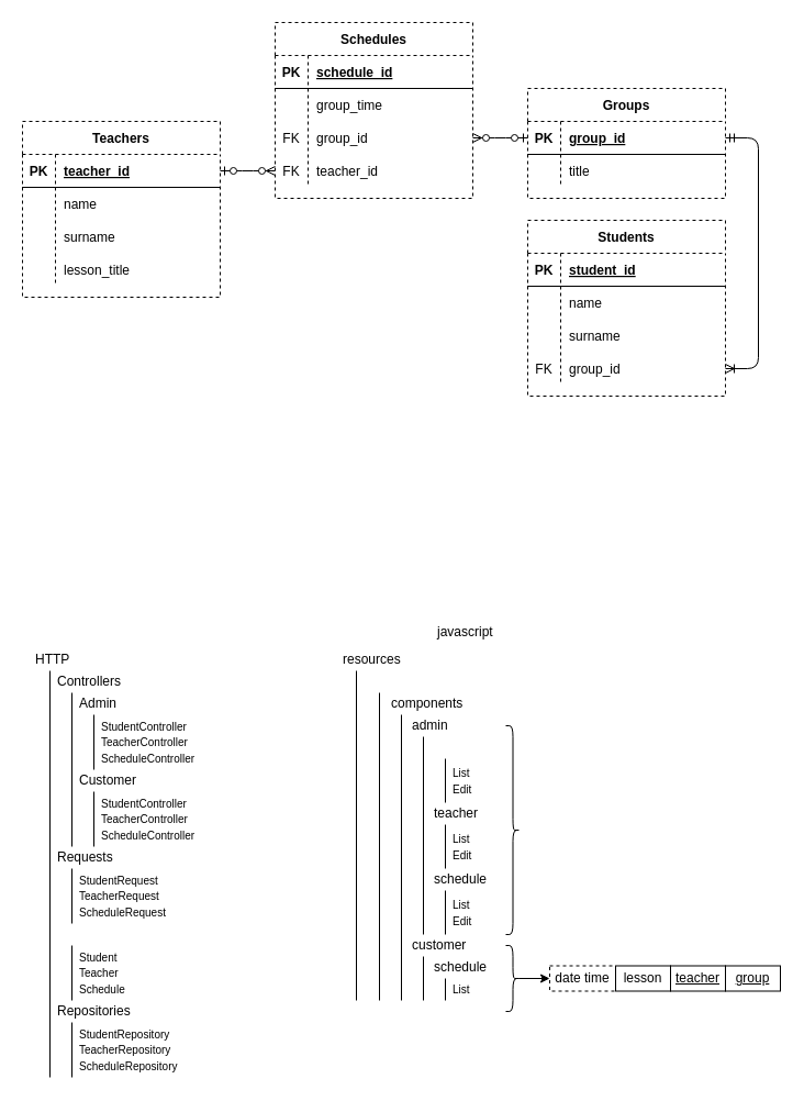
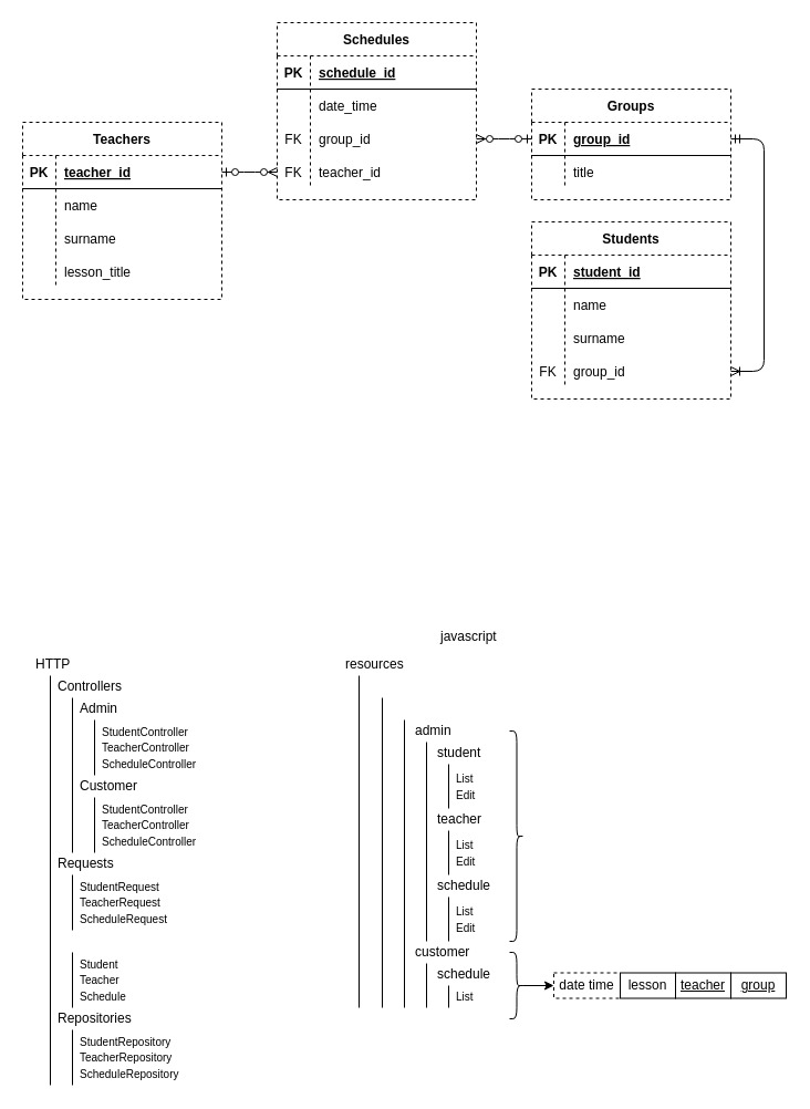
  <mxCell id="0" />
  <mxCell id="1" parent="0" />
  <mxCell id="2" value="HTTP" style="text;html=1;align=left;verticalAlign=middle;resizable=0;points=[];autosize=1;" vertex="1" parent="1"><mxGeometry x="30" y="590" width="50" height="20" as="geometry" /></mxCell>
  <mxCell id="3" value="&lt;div&gt;&lt;span&gt;Controllers&lt;/span&gt;&lt;/div&gt;" style="text;html=1;align=left;verticalAlign=middle;resizable=0;points=[];autosize=1;" vertex="1" parent="1"><mxGeometry x="50" y="610" width="70" height="20" as="geometry" /></mxCell>
  <mxCell id="4" value="Admin" style="text;html=1;align=left;verticalAlign=middle;resizable=0;points=[];autosize=1;" vertex="1" parent="1"><mxGeometry x="70" y="630" width="50" height="20" as="geometry" /></mxCell>
  <mxCell id="5" value="&lt;span style=&quot;font-size: 10px&quot;&gt;StudentController&lt;br&gt;TeacherController&lt;br&gt;ScheduleController&lt;/span&gt;" style="text;html=1;align=left;verticalAlign=middle;resizable=0;points=[];autosize=1;" vertex="1" parent="1"><mxGeometry x="90" y="650" width="100" height="50" as="geometry" /></mxCell>
  <mxCell id="6" value="" style="line;strokeWidth=1;direction=south;html=1;" vertex="1" parent="1"><mxGeometry x="40" y="610" width="10" height="370" as="geometry" /></mxCell>
  <mxCell id="7" value="" style="line;strokeWidth=1;direction=south;html=1;" vertex="1" parent="1"><mxGeometry x="60" y="630" width="10" height="140" as="geometry" /></mxCell>
  <mxCell id="8" value="Customer" style="text;html=1;align=left;verticalAlign=middle;resizable=0;points=[];autosize=1;" vertex="1" parent="1"><mxGeometry x="70" y="700" width="70" height="20" as="geometry" /></mxCell>
  <mxCell id="9" value="&lt;div&gt;&lt;span&gt;Requests&lt;/span&gt;&lt;/div&gt;" style="text;html=1;align=left;verticalAlign=middle;resizable=0;points=[];autosize=1;" vertex="1" parent="1"><mxGeometry x="50" y="770" width="70" height="20" as="geometry" /></mxCell>
  <mxCell id="10" value="" style="line;strokeWidth=1;direction=south;html=1;" vertex="1" parent="1"><mxGeometry x="80" y="650" width="10" height="50" as="geometry" /></mxCell>
  <mxCell id="11" value="" style="line;strokeWidth=1;direction=south;html=1;" vertex="1" parent="1"><mxGeometry x="80" y="720" width="10" height="50" as="geometry" /></mxCell>
  <mxCell id="12" value="&lt;font style=&quot;font-size: 10px&quot;&gt;StudentRequest&lt;br&gt;TeacherRequest&lt;br&gt;ScheduleRequest&lt;/font&gt;" style="text;html=1;align=left;verticalAlign=middle;resizable=0;points=[];autosize=1;" vertex="1" parent="1"><mxGeometry x="70" y="790" width="90" height="50" as="geometry" /></mxCell>
  <mxCell id="13" value="" style="line;strokeWidth=1;direction=south;html=1;" vertex="1" parent="1"><mxGeometry x="60" y="790" width="10" height="50" as="geometry" /></mxCell>
  <mxCell id="14" value="&lt;font style=&quot;font-size: 10px&quot;&gt;Student&lt;br&gt;Teacher&lt;br&gt;Schedule&lt;br&gt;&lt;/font&gt;" style="text;html=1;align=left;verticalAlign=middle;resizable=0;points=[];autosize=1;" vertex="1" parent="1"><mxGeometry x="70" y="860" width="60" height="50" as="geometry" /></mxCell>
  <mxCell id="15" value="" style="line;strokeWidth=1;direction=south;html=1;" vertex="1" parent="1"><mxGeometry x="60" y="860" width="10" height="50" as="geometry" /></mxCell>
  <mxCell id="16" value="&lt;div&gt;&lt;span&gt;Repositories&lt;/span&gt;&lt;/div&gt;" style="text;html=1;align=left;verticalAlign=middle;resizable=0;points=[];autosize=1;" vertex="1" parent="1"><mxGeometry x="50" y="910" width="80" height="20" as="geometry" /></mxCell>
  <mxCell id="17" value="" style="line;strokeWidth=1;direction=south;html=1;" vertex="1" parent="1"><mxGeometry x="60" y="930" width="10" height="50" as="geometry" /></mxCell>
  <mxCell id="18" value="&lt;font style=&quot;font-size: 10px&quot;&gt;StudentRepository&lt;br&gt;TeacherRepository&lt;br&gt;ScheduleRepository&lt;/font&gt;" style="text;html=1;align=left;verticalAlign=middle;resizable=0;points=[];autosize=1;" vertex="1" parent="1"><mxGeometry x="70" y="930" width="110" height="50" as="geometry" /></mxCell>
  <mxCell id="19" value="resources" style="text;html=1;align=left;verticalAlign=middle;resizable=0;points=[];autosize=1;" vertex="1" parent="1"><mxGeometry x="310" y="590" width="70" height="20" as="geometry" /></mxCell>
  <mxCell id="20" value="" style="line;strokeWidth=1;direction=south;html=1;" vertex="1" parent="1"><mxGeometry x="319" y="610" width="10" height="300" as="geometry" /></mxCell>
  <mxCell id="21" value="&lt;div&gt;&lt;span&gt;javascript&lt;/span&gt;&lt;/div&gt;" style="text;html=1;align=left;verticalAlign=middle;resizable=0;points=[];autosize=1;" vertex="1" parent="1"><mxGeometry x="396" y="565" width="70" height="20" as="geometry" /></mxCell>
  <mxCell id="22" value="" style="line;strokeWidth=1;direction=south;html=1;" vertex="1" parent="1"><mxGeometry x="340" y="630" width="10" height="280" as="geometry" /></mxCell>
- <mxCell id="23" value="&lt;div&gt;&lt;span&gt;components&lt;/span&gt;&lt;/div&gt;" style="text;html=1;align=left;verticalAlign=middle;resizable=0;points=[];autosize=1;" vertex="1" parent="1"><mxGeometry x="354" y="630" width="80" height="20" as="geometry" /></mxCell>
  <mxCell id="24" value="" style="line;strokeWidth=1;direction=south;html=1;" vertex="1" parent="1"><mxGeometry x="360" y="650" width="10" height="260" as="geometry" /></mxCell>
  <mxCell id="25" value="&lt;div&gt;&lt;span&gt;admin&lt;/span&gt;&lt;/div&gt;" style="text;html=1;align=left;verticalAlign=middle;resizable=0;points=[];autosize=1;" vertex="1" parent="1"><mxGeometry x="373" y="650" width="50" height="20" as="geometry" /></mxCell>
  <mxCell id="26" value="" style="line;strokeWidth=1;direction=south;html=1;" vertex="1" parent="1"><mxGeometry x="380" y="670" width="10" height="180" as="geometry" /></mxCell>
+ <mxCell id="27" value="&lt;div&gt;&lt;span&gt;student&lt;/span&gt;&lt;/div&gt;" style="text;html=1;align=left;verticalAlign=middle;resizable=0;points=[];autosize=1;" vertex="1" parent="1"><mxGeometry x="393" y="670" width="50" height="20" as="geometry" /></mxCell>
  <mxCell id="28" value="" style="line;strokeWidth=1;direction=south;html=1;" vertex="1" parent="1"><mxGeometry x="400" y="690" width="10" height="40" as="geometry" /></mxCell>
  <mxCell id="29" value="&lt;font style=&quot;font-size: 10px&quot;&gt;List&lt;br&gt;Edit&lt;/font&gt;" style="text;html=1;align=left;verticalAlign=middle;resizable=0;points=[];autosize=1;" vertex="1" parent="1"><mxGeometry x="410" y="690" width="30" height="40" as="geometry" /></mxCell>
  <mxCell id="30" value="&lt;div&gt;&lt;span&gt;teacher&lt;/span&gt;&lt;/div&gt;" style="text;html=1;align=left;verticalAlign=middle;resizable=0;points=[];autosize=1;" vertex="1" parent="1"><mxGeometry x="393" y="730" width="60" height="20" as="geometry" /></mxCell>
  <mxCell id="31" value="" style="line;strokeWidth=1;direction=south;html=1;" vertex="1" parent="1"><mxGeometry x="400" y="750" width="10" height="40" as="geometry" /></mxCell>
  <mxCell id="32" value="&lt;font style=&quot;font-size: 10px&quot;&gt;List&lt;br&gt;Edit&lt;/font&gt;" style="text;html=1;align=left;verticalAlign=middle;resizable=0;points=[];autosize=1;" vertex="1" parent="1"><mxGeometry x="410" y="750" width="30" height="40" as="geometry" /></mxCell>
  <mxCell id="33" value="&lt;div&gt;&lt;span&gt;schedule&lt;/span&gt;&lt;/div&gt;" style="text;html=1;align=left;verticalAlign=middle;resizable=0;points=[];autosize=1;" vertex="1" parent="1"><mxGeometry x="393" y="790" width="60" height="20" as="geometry" /></mxCell>
  <mxCell id="34" value="" style="line;strokeWidth=1;direction=south;html=1;" vertex="1" parent="1"><mxGeometry x="400" y="810" width="10" height="40" as="geometry" /></mxCell>
  <mxCell id="35" value="&lt;font style=&quot;font-size: 10px&quot;&gt;List&lt;br&gt;Edit&lt;/font&gt;" style="text;html=1;align=left;verticalAlign=middle;resizable=0;points=[];autosize=1;" vertex="1" parent="1"><mxGeometry x="410" y="810" width="30" height="40" as="geometry" /></mxCell>
  <mxCell id="36" value="&lt;div&gt;&lt;span&gt;customer&lt;/span&gt;&lt;/div&gt;" style="text;html=1;align=left;verticalAlign=middle;resizable=0;points=[];autosize=1;" vertex="1" parent="1"><mxGeometry x="373" y="850" width="60" height="20" as="geometry" /></mxCell>
  <mxCell id="37" value="&lt;div&gt;&lt;span&gt;schedule&lt;/span&gt;&lt;/div&gt;" style="text;html=1;align=left;verticalAlign=middle;resizable=0;points=[];autosize=1;" vertex="1" parent="1"><mxGeometry x="393" y="870" width="60" height="20" as="geometry" /></mxCell>
  <mxCell id="38" value="" style="line;strokeWidth=1;direction=south;html=1;" vertex="1" parent="1"><mxGeometry x="400" y="890" width="10" height="20" as="geometry" /></mxCell>
  <mxCell id="39" value="&lt;span style=&quot;font-size: 10px&quot;&gt;List&lt;/span&gt;" style="text;html=1;align=left;verticalAlign=middle;resizable=0;points=[];autosize=1;" vertex="1" parent="1"><mxGeometry x="410" y="890" width="30" height="20" as="geometry" /></mxCell>
  <mxCell id="40" value="" style="line;strokeWidth=1;direction=south;html=1;" vertex="1" parent="1"><mxGeometry x="380" y="870" width="10" height="40" as="geometry" /></mxCell>
  <mxCell id="41" value="&lt;span style=&quot;font-size: 10px&quot;&gt;StudentController&lt;br&gt;TeacherController&lt;br&gt;ScheduleController&lt;/span&gt;" style="text;html=1;align=left;verticalAlign=middle;resizable=0;points=[];autosize=1;" vertex="1" parent="1"><mxGeometry x="90" y="720" width="100" height="50" as="geometry" /></mxCell>
  <mxCell id="42" value="" style="shape=curlyBracket;whiteSpace=wrap;html=1;rounded=1;strokeWidth=1;size=0.5;rotation=-180;" vertex="1" parent="1"><mxGeometry x="460" y="660" width="13" height="190" as="geometry" /></mxCell>
  <mxCell id="43" style="edgeStyle=orthogonalEdgeStyle;rounded=0;orthogonalLoop=1;jettySize=auto;html=1;exitX=0.1;exitY=0.5;exitDx=0;exitDy=0;exitPerimeter=0;entryX=0;entryY=0.5;entryDx=0;entryDy=0;" edge="1" parent="1" source="44" target="45"><mxGeometry relative="1" as="geometry"><mxPoint x="500.2" y="890.808" as="targetPoint" /></mxGeometry></mxCell>
  <mxCell id="44" value="" style="shape=curlyBracket;whiteSpace=wrap;html=1;rounded=1;strokeWidth=1;size=0.5;rotation=-180;" vertex="1" parent="1"><mxGeometry x="460" y="860" width="13" height="60" as="geometry" /></mxCell>
  <mxCell id="45" value="date time" style="rounded=0;whiteSpace=wrap;html=1;strokeWidth=1;dashed=1;" vertex="1" parent="1"><mxGeometry x="500" y="878.5" width="60" height="23" as="geometry" /></mxCell>
  <mxCell id="46" value="lesson" style="rounded=0;whiteSpace=wrap;html=1;strokeWidth=1;" vertex="1" parent="1"><mxGeometry x="560" y="878.5" width="50" height="23" as="geometry" /></mxCell>
  <mxCell id="47" value="&lt;u&gt;teacher&lt;/u&gt;" style="rounded=0;whiteSpace=wrap;html=1;strokeWidth=1;" vertex="1" parent="1"><mxGeometry x="610" y="878.5" width="50" height="23" as="geometry" /></mxCell>
  <mxCell id="48" value="&lt;u&gt;group&lt;/u&gt;" style="rounded=0;whiteSpace=wrap;html=1;strokeWidth=1;" vertex="1" parent="1"><mxGeometry x="660" y="878.5" width="50" height="23" as="geometry" /></mxCell>
  <mxCell id="49" value="Teachers" style="shape=table;startSize=30;container=1;collapsible=1;childLayout=tableLayout;fixedRows=1;rowLines=0;fontStyle=1;align=center;resizeLast=1;dashed=1;strokeWidth=1;" vertex="1" parent="1"><mxGeometry x="20" y="110" width="180" height="160" as="geometry" /></mxCell>
  <mxCell id="50" value="" style="shape=partialRectangle;collapsible=0;dropTarget=0;pointerEvents=0;fillColor=none;top=0;left=0;bottom=1;right=0;points=[[0,0.5],[1,0.5]];portConstraint=eastwest;" vertex="1" parent="49"><mxGeometry y="30" width="180" height="30" as="geometry" /></mxCell>
  <mxCell id="51" value="PK" style="shape=partialRectangle;connectable=0;fillColor=none;top=0;left=0;bottom=0;right=0;fontStyle=1;overflow=hidden;" vertex="1" parent="50"><mxGeometry width="30" height="30" as="geometry" /></mxCell>
  <mxCell id="52" value="teacher_id" style="shape=partialRectangle;connectable=0;fillColor=none;top=0;left=0;bottom=0;right=0;align=left;spacingLeft=6;fontStyle=5;overflow=hidden;" vertex="1" parent="50"><mxGeometry x="30" width="150" height="30" as="geometry" /></mxCell>
  <mxCell id="53" value="" style="shape=partialRectangle;collapsible=0;dropTarget=0;pointerEvents=0;fillColor=none;top=0;left=0;bottom=0;right=0;points=[[0,0.5],[1,0.5]];portConstraint=eastwest;" vertex="1" parent="49"><mxGeometry y="60" width="180" height="30" as="geometry" /></mxCell>
  <mxCell id="54" value="" style="shape=partialRectangle;connectable=0;fillColor=none;top=0;left=0;bottom=0;right=0;editable=1;overflow=hidden;" vertex="1" parent="53"><mxGeometry width="30" height="30" as="geometry" /></mxCell>
  <mxCell id="55" value="name" style="shape=partialRectangle;connectable=0;fillColor=none;top=0;left=0;bottom=0;right=0;align=left;spacingLeft=6;overflow=hidden;" vertex="1" parent="53"><mxGeometry x="30" width="150" height="30" as="geometry" /></mxCell>
  <mxCell id="56" value="" style="shape=partialRectangle;collapsible=0;dropTarget=0;pointerEvents=0;fillColor=none;top=0;left=0;bottom=0;right=0;points=[[0,0.5],[1,0.5]];portConstraint=eastwest;" vertex="1" parent="49"><mxGeometry y="90" width="180" height="30" as="geometry" /></mxCell>
  <mxCell id="57" value="" style="shape=partialRectangle;connectable=0;fillColor=none;top=0;left=0;bottom=0;right=0;editable=1;overflow=hidden;" vertex="1" parent="56"><mxGeometry width="30" height="30" as="geometry" /></mxCell>
  <mxCell id="58" value="surname" style="shape=partialRectangle;connectable=0;fillColor=none;top=0;left=0;bottom=0;right=0;align=left;spacingLeft=6;overflow=hidden;" vertex="1" parent="56"><mxGeometry x="30" width="150" height="30" as="geometry" /></mxCell>
  <mxCell id="59" value="" style="shape=partialRectangle;collapsible=0;dropTarget=0;pointerEvents=0;fillColor=none;top=0;left=0;bottom=0;right=0;points=[[0,0.5],[1,0.5]];portConstraint=eastwest;" vertex="1" parent="49"><mxGeometry y="120" width="180" height="30" as="geometry" /></mxCell>
  <mxCell id="60" value="" style="shape=partialRectangle;connectable=0;fillColor=none;top=0;left=0;bottom=0;right=0;editable=1;overflow=hidden;" vertex="1" parent="59"><mxGeometry width="30" height="30" as="geometry" /></mxCell>
  <mxCell id="61" value="lesson_title" style="shape=partialRectangle;connectable=0;fillColor=none;top=0;left=0;bottom=0;right=0;align=left;spacingLeft=6;overflow=hidden;" vertex="1" parent="59"><mxGeometry x="30" width="150" height="30" as="geometry" /></mxCell>
  <mxCell id="62" value="Students" style="shape=table;startSize=30;container=1;collapsible=1;childLayout=tableLayout;fixedRows=1;rowLines=0;fontStyle=1;align=center;resizeLast=1;dashed=1;strokeWidth=1;" vertex="1" parent="1"><mxGeometry x="480" y="200" width="180" height="160" as="geometry" /></mxCell>
  <mxCell id="63" value="" style="shape=partialRectangle;collapsible=0;dropTarget=0;pointerEvents=0;fillColor=none;top=0;left=0;bottom=1;right=0;points=[[0,0.5],[1,0.5]];portConstraint=eastwest;" vertex="1" parent="62"><mxGeometry y="30" width="180" height="30" as="geometry" /></mxCell>
  <mxCell id="64" value="PK" style="shape=partialRectangle;connectable=0;fillColor=none;top=0;left=0;bottom=0;right=0;fontStyle=1;overflow=hidden;" vertex="1" parent="63"><mxGeometry width="30" height="30" as="geometry" /></mxCell>
  <mxCell id="65" value="student_id" style="shape=partialRectangle;connectable=0;fillColor=none;top=0;left=0;bottom=0;right=0;align=left;spacingLeft=6;fontStyle=5;overflow=hidden;" vertex="1" parent="63"><mxGeometry x="30" width="150" height="30" as="geometry" /></mxCell>
  <mxCell id="66" value="" style="shape=partialRectangle;collapsible=0;dropTarget=0;pointerEvents=0;fillColor=none;top=0;left=0;bottom=0;right=0;points=[[0,0.5],[1,0.5]];portConstraint=eastwest;" vertex="1" parent="62"><mxGeometry y="60" width="180" height="30" as="geometry" /></mxCell>
  <mxCell id="67" value="" style="shape=partialRectangle;connectable=0;fillColor=none;top=0;left=0;bottom=0;right=0;editable=1;overflow=hidden;" vertex="1" parent="66"><mxGeometry width="30" height="30" as="geometry" /></mxCell>
  <mxCell id="68" value="name" style="shape=partialRectangle;connectable=0;fillColor=none;top=0;left=0;bottom=0;right=0;align=left;spacingLeft=6;overflow=hidden;" vertex="1" parent="66"><mxGeometry x="30" width="150" height="30" as="geometry" /></mxCell>
  <mxCell id="69" value="" style="shape=partialRectangle;collapsible=0;dropTarget=0;pointerEvents=0;fillColor=none;top=0;left=0;bottom=0;right=0;points=[[0,0.5],[1,0.5]];portConstraint=eastwest;" vertex="1" parent="62"><mxGeometry y="90" width="180" height="30" as="geometry" /></mxCell>
  <mxCell id="70" value="" style="shape=partialRectangle;connectable=0;fillColor=none;top=0;left=0;bottom=0;right=0;editable=1;overflow=hidden;" vertex="1" parent="69"><mxGeometry width="30" height="30" as="geometry" /></mxCell>
  <mxCell id="71" value="surname" style="shape=partialRectangle;connectable=0;fillColor=none;top=0;left=0;bottom=0;right=0;align=left;spacingLeft=6;overflow=hidden;" vertex="1" parent="69"><mxGeometry x="30" width="150" height="30" as="geometry" /></mxCell>
  <mxCell id="72" value="" style="shape=partialRectangle;collapsible=0;dropTarget=0;pointerEvents=0;fillColor=none;top=0;left=0;bottom=0;right=0;points=[[0,0.5],[1,0.5]];portConstraint=eastwest;" vertex="1" parent="62"><mxGeometry y="120" width="180" height="30" as="geometry" /></mxCell>
  <mxCell id="73" value="FK" style="shape=partialRectangle;connectable=0;fillColor=none;top=0;left=0;bottom=0;right=0;editable=1;overflow=hidden;" vertex="1" parent="72"><mxGeometry width="30" height="30" as="geometry" /></mxCell>
  <mxCell id="74" value="group_id" style="shape=partialRectangle;connectable=0;fillColor=none;top=0;left=0;bottom=0;right=0;align=left;spacingLeft=6;overflow=hidden;" vertex="1" parent="72"><mxGeometry x="30" width="150" height="30" as="geometry" /></mxCell>
  <mxCell id="75" value="Schedules" style="shape=table;startSize=30;container=1;collapsible=1;childLayout=tableLayout;fixedRows=1;rowLines=0;fontStyle=1;align=center;resizeLast=1;dashed=1;strokeWidth=1;" vertex="1" parent="1"><mxGeometry x="250" y="20" width="180" height="160" as="geometry" /></mxCell>
  <mxCell id="76" value="" style="shape=partialRectangle;collapsible=0;dropTarget=0;pointerEvents=0;fillColor=none;top=0;left=0;bottom=1;right=0;points=[[0,0.5],[1,0.5]];portConstraint=eastwest;" vertex="1" parent="75"><mxGeometry y="30" width="180" height="30" as="geometry" /></mxCell>
  <mxCell id="77" value="PK" style="shape=partialRectangle;connectable=0;fillColor=none;top=0;left=0;bottom=0;right=0;fontStyle=1;overflow=hidden;" vertex="1" parent="76"><mxGeometry width="30" height="30" as="geometry" /></mxCell>
  <mxCell id="78" value="schedule_id" style="shape=partialRectangle;connectable=0;fillColor=none;top=0;left=0;bottom=0;right=0;align=left;spacingLeft=6;fontStyle=5;overflow=hidden;" vertex="1" parent="76"><mxGeometry x="30" width="150" height="30" as="geometry" /></mxCell>
  <mxCell id="79" value="" style="shape=partialRectangle;collapsible=0;dropTarget=0;pointerEvents=0;fillColor=none;top=0;left=0;bottom=0;right=0;points=[[0,0.5],[1,0.5]];portConstraint=eastwest;" vertex="1" parent="75"><mxGeometry y="60" width="180" height="30" as="geometry" /></mxCell>
  <mxCell id="80" value="" style="shape=partialRectangle;connectable=0;fillColor=none;top=0;left=0;bottom=0;right=0;editable=1;overflow=hidden;" vertex="1" parent="79"><mxGeometry width="30" height="30" as="geometry" /></mxCell>
- <mxCell id="81" value="group_time" style="shape=partialRectangle;connectable=0;fillColor=none;top=0;left=0;bottom=0;right=0;align=left;spacingLeft=6;overflow=hidden;" vertex="1" parent="79"><mxGeometry x="30" width="150" height="30" as="geometry" /></mxCell>
+ <mxCell id="81" value="date_time" style="shape=partialRectangle;connectable=0;fillColor=none;top=0;left=0;bottom=0;right=0;align=left;spacingLeft=6;overflow=hidden;" vertex="1" parent="79"><mxGeometry x="30" width="150" height="30" as="geometry" /></mxCell>
  <mxCell id="82" value="" style="shape=partialRectangle;collapsible=0;dropTarget=0;pointerEvents=0;fillColor=none;top=0;left=0;bottom=0;right=0;points=[[0,0.5],[1,0.5]];portConstraint=eastwest;" vertex="1" parent="75"><mxGeometry y="90" width="180" height="30" as="geometry" /></mxCell>
  <mxCell id="83" value="FK" style="shape=partialRectangle;connectable=0;fillColor=none;top=0;left=0;bottom=0;right=0;editable=1;overflow=hidden;" vertex="1" parent="82"><mxGeometry width="30" height="30" as="geometry" /></mxCell>
  <mxCell id="84" value="group_id" style="shape=partialRectangle;connectable=0;fillColor=none;top=0;left=0;bottom=0;right=0;align=left;spacingLeft=6;overflow=hidden;" vertex="1" parent="82"><mxGeometry x="30" width="150" height="30" as="geometry" /></mxCell>
  <mxCell id="85" value="" style="shape=partialRectangle;collapsible=0;dropTarget=0;pointerEvents=0;fillColor=none;top=0;left=0;bottom=0;right=0;points=[[0,0.5],[1,0.5]];portConstraint=eastwest;" vertex="1" parent="75"><mxGeometry y="120" width="180" height="30" as="geometry" /></mxCell>
  <mxCell id="86" value="FK" style="shape=partialRectangle;connectable=0;fillColor=none;top=0;left=0;bottom=0;right=0;editable=1;overflow=hidden;" vertex="1" parent="85"><mxGeometry width="30" height="30" as="geometry" /></mxCell>
  <mxCell id="87" value="teacher_id" style="shape=partialRectangle;connectable=0;fillColor=none;top=0;left=0;bottom=0;right=0;align=left;spacingLeft=6;overflow=hidden;" vertex="1" parent="85"><mxGeometry x="30" width="150" height="30" as="geometry" /></mxCell>
  <mxCell id="88" value="Groups" style="shape=table;startSize=30;container=1;collapsible=1;childLayout=tableLayout;fixedRows=1;rowLines=0;fontStyle=1;align=center;resizeLast=1;dashed=1;strokeWidth=1;" vertex="1" parent="1"><mxGeometry x="480" y="80" width="180" height="100" as="geometry" /></mxCell>
  <mxCell id="89" value="" style="shape=partialRectangle;collapsible=0;dropTarget=0;pointerEvents=0;fillColor=none;top=0;left=0;bottom=1;right=0;points=[[0,0.5],[1,0.5]];portConstraint=eastwest;" vertex="1" parent="88"><mxGeometry y="30" width="180" height="30" as="geometry" /></mxCell>
  <mxCell id="90" value="PK" style="shape=partialRectangle;connectable=0;fillColor=none;top=0;left=0;bottom=0;right=0;fontStyle=1;overflow=hidden;" vertex="1" parent="89"><mxGeometry width="30" height="30" as="geometry" /></mxCell>
  <mxCell id="91" value="group_id" style="shape=partialRectangle;connectable=0;fillColor=none;top=0;left=0;bottom=0;right=0;align=left;spacingLeft=6;fontStyle=5;overflow=hidden;" vertex="1" parent="89"><mxGeometry x="30" width="150" height="30" as="geometry" /></mxCell>
  <mxCell id="92" value="" style="shape=partialRectangle;collapsible=0;dropTarget=0;pointerEvents=0;fillColor=none;top=0;left=0;bottom=0;right=0;points=[[0,0.5],[1,0.5]];portConstraint=eastwest;" vertex="1" parent="88"><mxGeometry y="60" width="180" height="30" as="geometry" /></mxCell>
  <mxCell id="93" value="" style="shape=partialRectangle;connectable=0;fillColor=none;top=0;left=0;bottom=0;right=0;editable=1;overflow=hidden;" vertex="1" parent="92"><mxGeometry width="30" height="30" as="geometry" /></mxCell>
  <mxCell id="94" value="title" style="shape=partialRectangle;connectable=0;fillColor=none;top=0;left=0;bottom=0;right=0;align=left;spacingLeft=6;overflow=hidden;" vertex="1" parent="92"><mxGeometry x="30" width="150" height="30" as="geometry" /></mxCell>
  <mxCell id="95" value="" style="edgeStyle=entityRelationEdgeStyle;fontSize=12;html=1;endArrow=ERoneToMany;startArrow=ERmandOne;entryX=1;entryY=0.5;entryDx=0;entryDy=0;exitX=1;exitY=0.5;exitDx=0;exitDy=0;" edge="1" parent="1" source="89" target="72"><mxGeometry width="100" height="100" relative="1" as="geometry"><mxPoint x="690" y="215" as="sourcePoint" /><mxPoint x="430" y="230" as="targetPoint" /></mxGeometry></mxCell>
  <mxCell id="96" value="" style="edgeStyle=entityRelationEdgeStyle;fontSize=12;html=1;endArrow=ERzeroToMany;startArrow=ERzeroToOne;exitX=0;exitY=0.5;exitDx=0;exitDy=0;entryX=1;entryY=0.5;entryDx=0;entryDy=0;" edge="1" parent="1" source="89" target="82"><mxGeometry width="100" height="100" relative="1" as="geometry"><mxPoint x="330" y="250" as="sourcePoint" /><mxPoint x="430" y="150" as="targetPoint" /></mxGeometry></mxCell>
  <mxCell id="97" value="" style="edgeStyle=entityRelationEdgeStyle;fontSize=12;html=1;endArrow=ERzeroToMany;startArrow=ERzeroToOne;exitX=1;exitY=0.5;exitDx=0;exitDy=0;entryX=0;entryY=0.5;entryDx=0;entryDy=0;" edge="1" parent="1" source="50" target="85"><mxGeometry width="100" height="100" relative="1" as="geometry"><mxPoint x="360" y="420" as="sourcePoint" /><mxPoint x="300" y="510" as="targetPoint" /></mxGeometry></mxCell>
